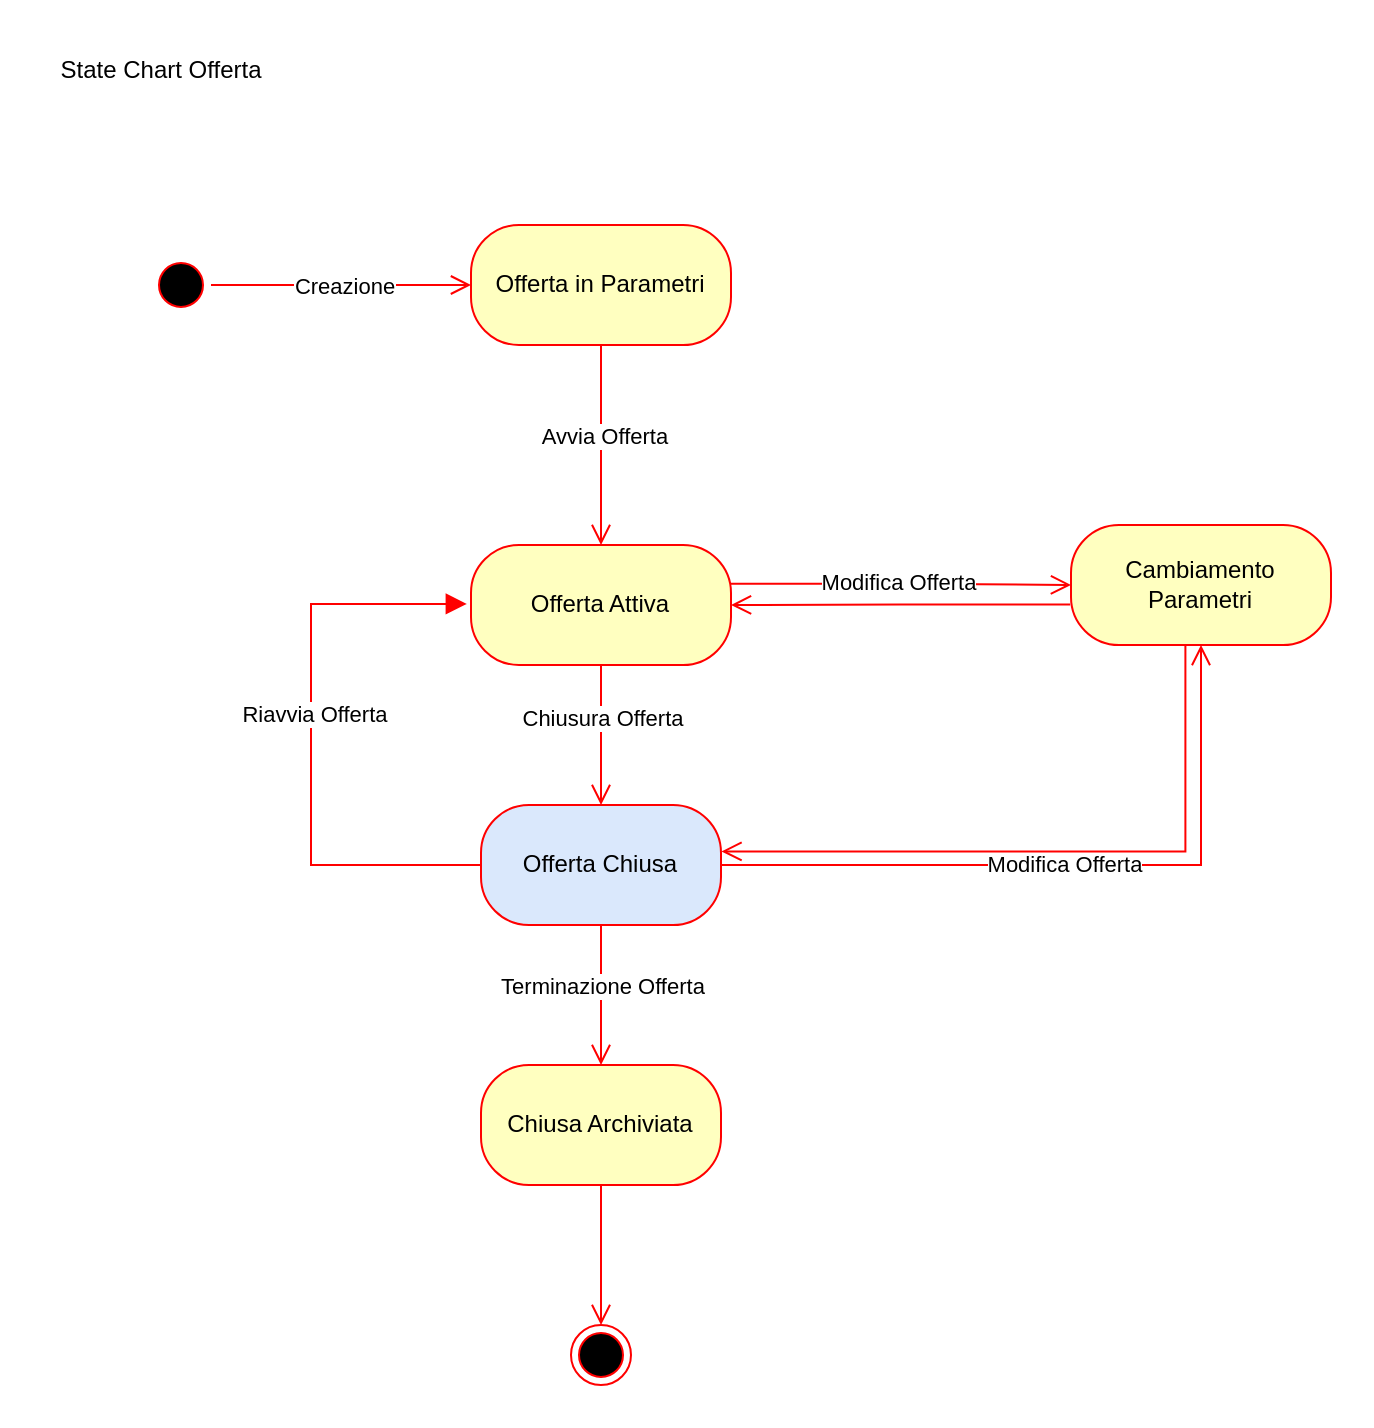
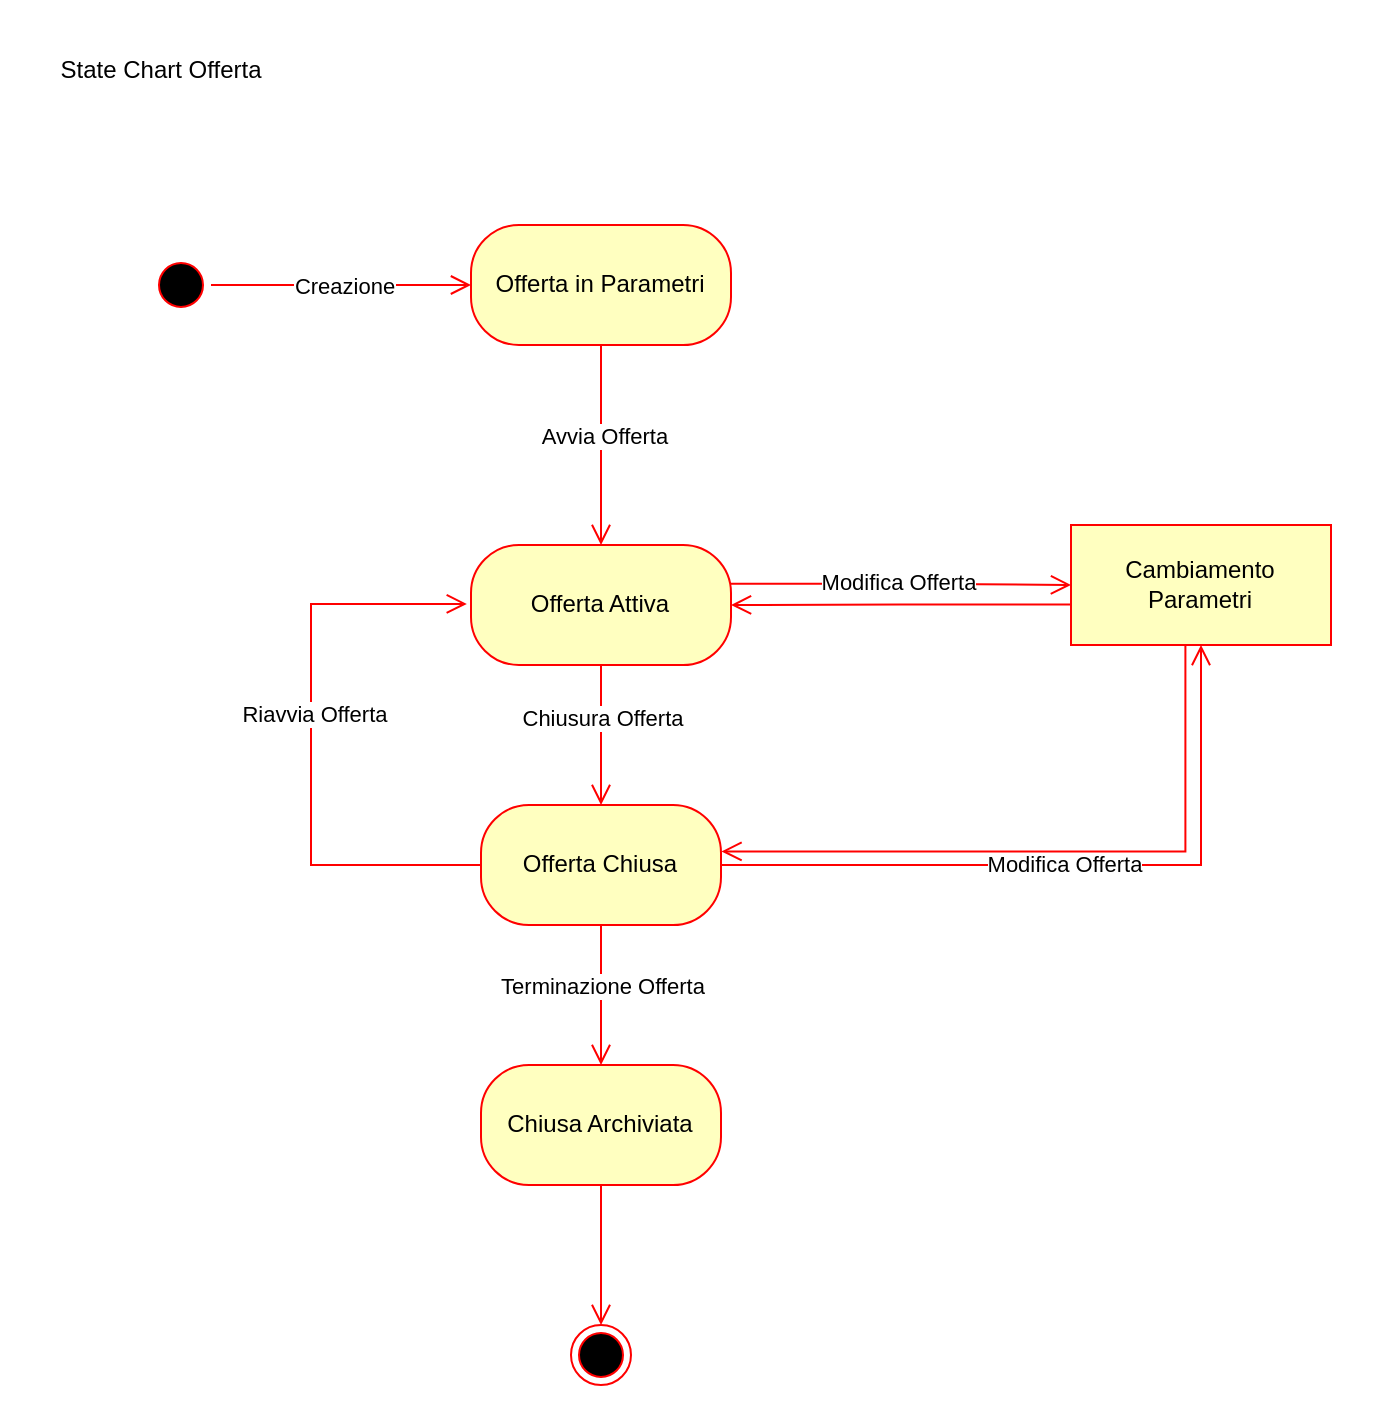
  <mxCell id="0" />
  <mxCell id="1" parent="0" />
  <mxCell id="2" value="" style="ellipse;html=1;shape=startState;fillColor=#000000;strokeColor=#ff0000;rounded=1;shadow=0;comic=0;labelBackgroundColor=none;fontFamily=Verdana;fontSize=12;fontColor=#000000;align=center;direction=south;" parent="1" vertex="1"><mxGeometry x="75" y="127" width="30" height="30" as="geometry" /></mxCell>
  <mxCell id="3" style="edgeStyle=orthogonalEdgeStyle;html=1;labelBackgroundColor=none;endArrow=open;endSize=8;strokeColor=#ff0000;fontFamily=Verdana;fontSize=12;align=left;" parent="1" source="2" edge="1"><mxGeometry relative="1" as="geometry"><mxPoint x="235" y="142" as="targetPoint" /></mxGeometry></mxCell>
  <mxCell id="4" value="Creazione" style="edgeLabel;html=1;align=center;verticalAlign=middle;resizable=0;points=[];" parent="3" vertex="1" connectable="0"><mxGeometry y="1" relative="1" as="geometry"><mxPoint as="offset" /></mxGeometry></mxCell>
  <mxCell id="5" value="" style="ellipse;html=1;shape=endState;fillColor=#000000;strokeColor=#ff0000;" parent="1" vertex="1"><mxGeometry x="285" y="662" width="30" height="30" as="geometry" /></mxCell>
- <mxCell id="6" value="Cambiamento Parametri" style="rounded=1;whiteSpace=wrap;html=1;arcSize=40;fontColor=#000000;fillColor=#ffffc0;strokeColor=#ff0000;" vertex="1" parent="1"><mxGeometry x="535" y="262" width="130" height="60" as="geometry" /></mxCell>
+ <mxCell id="6" value="Cambiamento Parametri" style="whiteSpace=wrap;html=1;arcSize=40;fontColor=#000000;fillColor=#ffffc0;strokeColor=#ff0000;rounded=0;" vertex="1" parent="1"><mxGeometry x="535" y="262" width="130" height="60" as="geometry" /></mxCell>
  <mxCell id="7" value="Offerta in Parametri" style="rounded=1;whiteSpace=wrap;html=1;arcSize=40;fontColor=#000000;fillColor=#ffffc0;strokeColor=#ff0000;" vertex="1" parent="1"><mxGeometry x="235" y="112" width="130" height="60" as="geometry" /></mxCell>
  <mxCell id="8" value="Offerta Attiva" style="rounded=1;whiteSpace=wrap;html=1;arcSize=40;fontColor=#000000;fillColor=#ffffc0;strokeColor=#ff0000;" vertex="1" parent="1"><mxGeometry x="235" y="272" width="130" height="60" as="geometry" /></mxCell>
  <mxCell id="9" value="" style="edgeStyle=orthogonalEdgeStyle;html=1;verticalAlign=bottom;endArrow=open;endSize=8;strokeColor=#ff0000;rounded=0;" edge="1" source="8" parent="1"><mxGeometry relative="1" as="geometry"><mxPoint x="300" y="402" as="targetPoint" /></mxGeometry></mxCell>
  <mxCell id="10" value="Chiusura Offerta" style="edgeLabel;html=1;align=center;verticalAlign=middle;resizable=0;points=[];" vertex="1" connectable="0" parent="9"><mxGeometry x="-0.255" relative="1" as="geometry"><mxPoint as="offset" /></mxGeometry></mxCell>
  <mxCell id="11" value="" style="edgeStyle=orthogonalEdgeStyle;html=1;verticalAlign=bottom;endArrow=open;endSize=8;strokeColor=#ff0000;rounded=0;exitX=0.5;exitY=1;exitDx=0;exitDy=0;" edge="1" parent="1" source="7"><mxGeometry relative="1" as="geometry"><mxPoint x="300" y="272" as="targetPoint" /><mxPoint x="285" y="352" as="sourcePoint" /></mxGeometry></mxCell>
  <mxCell id="12" value="Avvia Offerta" style="edgeLabel;html=1;align=center;verticalAlign=middle;resizable=0;points=[];" vertex="1" connectable="0" parent="11"><mxGeometry x="-0.098" y="1" relative="1" as="geometry"><mxPoint as="offset" /></mxGeometry></mxCell>
  <mxCell id="13" value="" style="edgeStyle=orthogonalEdgeStyle;html=1;verticalAlign=bottom;endArrow=open;endSize=8;strokeColor=#ff0000;rounded=0;exitX=-0.003;exitY=0.663;exitDx=0;exitDy=0;exitPerimeter=0;entryX=1;entryY=0.5;entryDx=0;entryDy=0;" edge="1" parent="1" source="6" target="8"><mxGeometry relative="1" as="geometry"><mxPoint x="310" y="412" as="targetPoint" /><mxPoint x="310" y="342" as="sourcePoint" /></mxGeometry></mxCell>
  <mxCell id="14" value="" style="edgeStyle=orthogonalEdgeStyle;html=1;verticalAlign=bottom;endArrow=open;endSize=8;strokeColor=#ff0000;rounded=0;exitX=0.997;exitY=0.323;exitDx=0;exitDy=0;entryX=0;entryY=0.5;entryDx=0;entryDy=0;exitPerimeter=0;" edge="1" parent="1" source="8" target="6"><mxGeometry relative="1" as="geometry"><mxPoint x="320" y="422" as="targetPoint" /><mxPoint x="320" y="352" as="sourcePoint" /></mxGeometry></mxCell>
  <mxCell id="15" value="Modifica Offerta" style="edgeLabel;html=1;align=center;verticalAlign=middle;resizable=0;points=[];" vertex="1" connectable="0" parent="14"><mxGeometry x="-0.028" y="1" relative="1" as="geometry"><mxPoint x="1" as="offset" /></mxGeometry></mxCell>
- <mxCell id="16" value="Offerta Chiusa" style="rounded=1;whiteSpace=wrap;html=1;arcSize=40;fontColor=#000000;fillColor=#dae8fc;strokeColor=#ff0000;" vertex="1" parent="1"><mxGeometry x="240" y="402" width="120" height="60" as="geometry" /></mxCell>
+ <mxCell id="16" value="Offerta Chiusa" style="rounded=1;whiteSpace=wrap;html=1;arcSize=40;fontColor=#000000;fillColor=#ffffc0;strokeColor=#ff0000;" vertex="1" parent="1"><mxGeometry x="240" y="402" width="120" height="60" as="geometry" /></mxCell>
  <mxCell id="17" value="" style="edgeStyle=orthogonalEdgeStyle;html=1;verticalAlign=bottom;endArrow=open;endSize=8;strokeColor=#ff0000;rounded=0;entryX=0.5;entryY=0;entryDx=0;entryDy=0;" edge="1" parent="1" target="21"><mxGeometry relative="1" as="geometry"><mxPoint x="300" y="502" as="targetPoint" /><mxPoint x="300" y="462" as="sourcePoint" /><Array as="points"><mxPoint x="300" y="492" /><mxPoint x="300" y="492" /></Array></mxGeometry></mxCell>
  <mxCell id="18" value="Terminazione Offerta" style="edgeLabel;html=1;align=center;verticalAlign=middle;resizable=0;points=[];" vertex="1" connectable="0" parent="17"><mxGeometry x="-0.024" relative="1" as="geometry"><mxPoint y="-4" as="offset" /></mxGeometry></mxCell>
- <mxCell id="19" value="" style="edgeStyle=orthogonalEdgeStyle;html=1;verticalAlign=bottom;endArrow=block;endSize=8;strokeColor=#ff0000;rounded=0;exitX=0;exitY=0.5;exitDx=0;exitDy=0;entryX=-0.016;entryY=0.491;entryDx=0;entryDy=0;entryPerimeter=0;" edge="1" parent="1" source="16" target="8"><mxGeometry relative="1" as="geometry"><mxPoint x="310" y="512" as="targetPoint" /><mxPoint x="310" y="472" as="sourcePoint" /><Array as="points"><mxPoint x="155" y="432" /><mxPoint x="155" y="302" /></Array></mxGeometry></mxCell>
+ <mxCell id="19" value="" style="edgeStyle=orthogonalEdgeStyle;html=1;verticalAlign=bottom;endArrow=open;endSize=8;strokeColor=#ff0000;rounded=0;exitX=0;exitY=0.5;exitDx=0;exitDy=0;entryX=-0.016;entryY=0.491;entryDx=0;entryDy=0;entryPerimeter=0;" edge="1" parent="1" source="16" target="8"><mxGeometry relative="1" as="geometry"><mxPoint x="310" y="512" as="targetPoint" /><mxPoint x="310" y="472" as="sourcePoint" /><Array as="points"><mxPoint x="155" y="432" /><mxPoint x="155" y="302" /></Array></mxGeometry></mxCell>
  <mxCell id="20" value="Riavvia Offerta" style="edgeLabel;html=1;align=center;verticalAlign=middle;resizable=0;points=[];" vertex="1" connectable="0" parent="19"><mxGeometry x="0.099" y="-1" relative="1" as="geometry"><mxPoint as="offset" /></mxGeometry></mxCell>
  <mxCell id="21" value="Chiusa Archiviata" style="rounded=1;whiteSpace=wrap;html=1;arcSize=40;fontColor=#000000;fillColor=#ffffc0;strokeColor=#ff0000;" vertex="1" parent="1"><mxGeometry x="240" y="532" width="120" height="60" as="geometry" /></mxCell>
  <mxCell id="22" value="State Chart Offerta" style="text;html=1;align=center;verticalAlign=middle;resizable=0;points=[];autosize=1;strokeColor=none;fillColor=none;" vertex="1" parent="1"><mxGeometry x="20" y="20" width="120" height="30" as="geometry" /></mxCell>
  <mxCell id="23" value="" style="edgeStyle=orthogonalEdgeStyle;html=1;verticalAlign=bottom;endArrow=open;endSize=8;strokeColor=#ff0000;rounded=0;entryX=0.5;entryY=1;entryDx=0;entryDy=0;exitX=1;exitY=0.5;exitDx=0;exitDy=0;" edge="1" parent="1" source="16" target="6"><mxGeometry relative="1" as="geometry"><mxPoint x="545" y="302" as="targetPoint" /><mxPoint x="365" y="432" as="sourcePoint" /></mxGeometry></mxCell>
  <mxCell id="24" value="Modifica Offerta" style="edgeLabel;html=1;align=center;verticalAlign=middle;resizable=0;points=[];" vertex="1" connectable="0" parent="23"><mxGeometry x="-0.028" y="1" relative="1" as="geometry"><mxPoint x="1" as="offset" /></mxGeometry></mxCell>
  <mxCell id="25" value="" style="edgeStyle=orthogonalEdgeStyle;html=1;verticalAlign=bottom;endArrow=open;endSize=8;strokeColor=#ff0000;rounded=0;exitX=0.44;exitY=1.007;exitDx=0;exitDy=0;exitPerimeter=0;entryX=1.002;entryY=0.387;entryDx=0;entryDy=0;entryPerimeter=0;" edge="1" parent="1" source="6" target="16"><mxGeometry relative="1" as="geometry"><mxPoint x="375" y="312" as="targetPoint" /><mxPoint x="545" y="312" as="sourcePoint" /></mxGeometry></mxCell>
  <mxCell id="26" value="" style="edgeStyle=orthogonalEdgeStyle;html=1;verticalAlign=bottom;endArrow=open;endSize=8;strokeColor=#ff0000;rounded=0;entryX=0.5;entryY=0;entryDx=0;entryDy=0;exitX=0.5;exitY=1;exitDx=0;exitDy=0;" edge="1" parent="1" target="5"><mxGeometry relative="1" as="geometry"><mxPoint x="305" y="672" as="targetPoint" /><mxPoint x="295" y="592" as="sourcePoint" /><Array as="points"><mxPoint x="300" y="592" /></Array></mxGeometry></mxCell>
